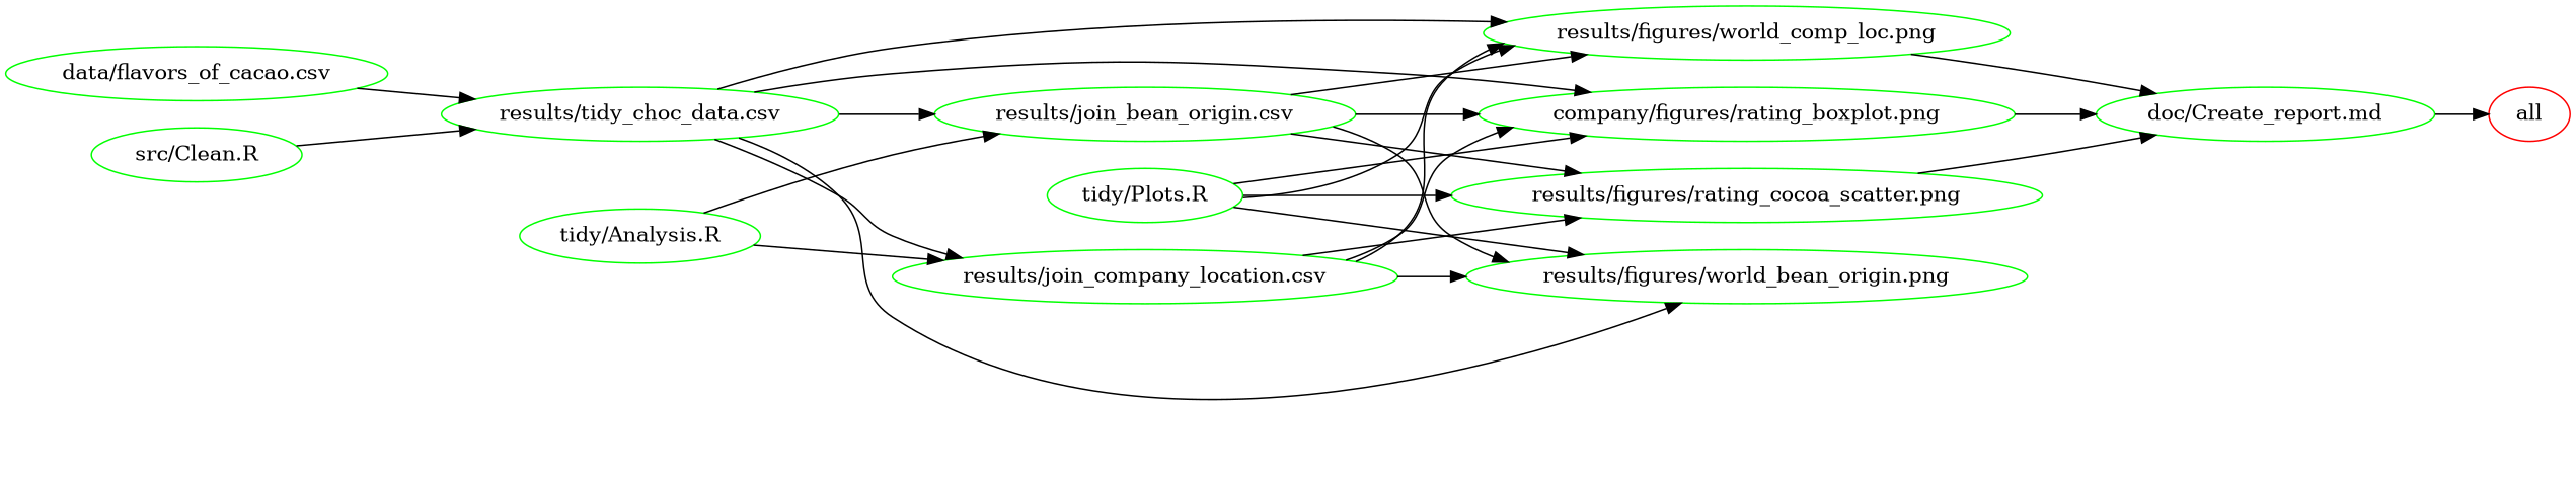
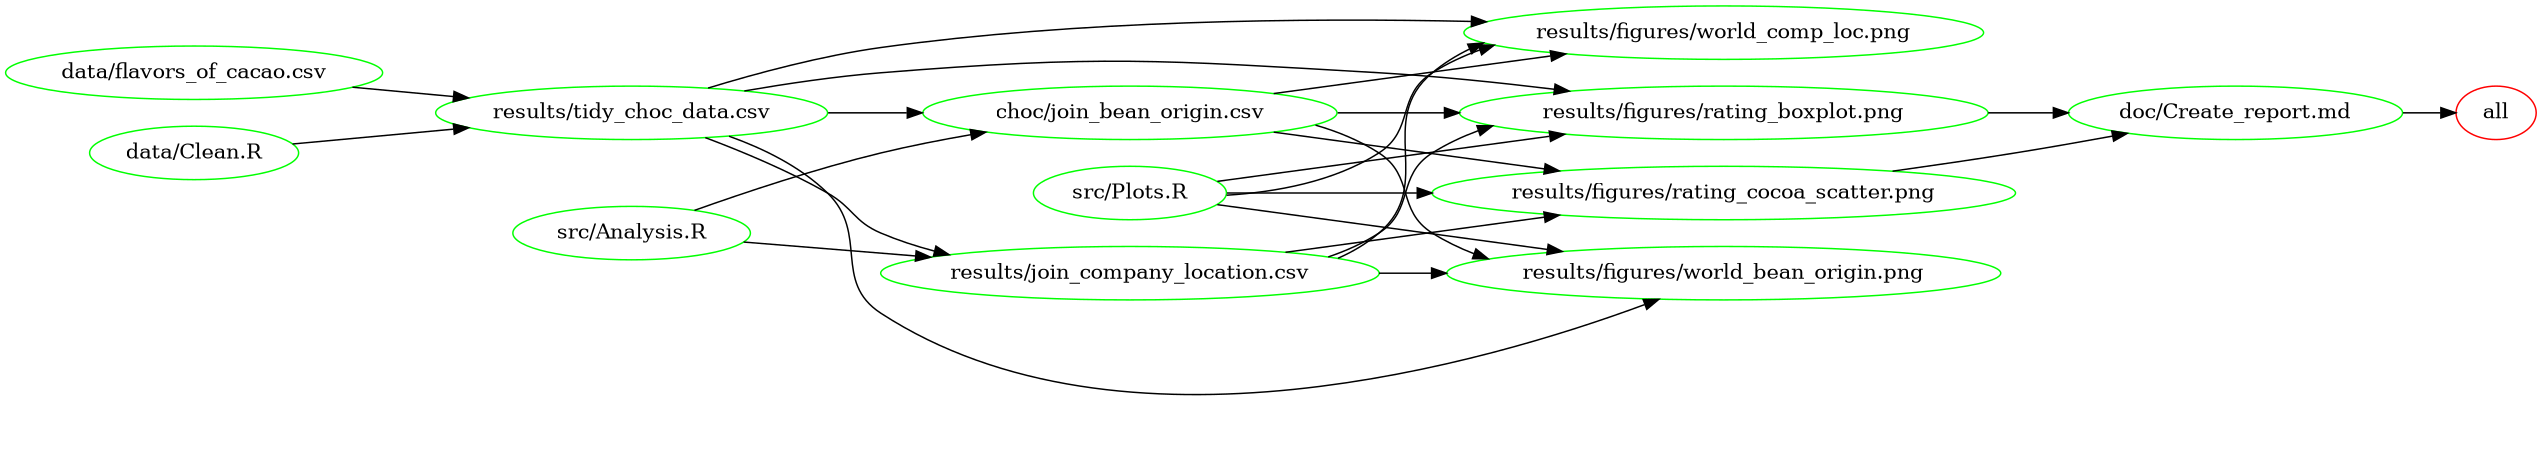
  digraph {
    rankdir=LR
    node [color=green]
    n1 [color=red label=all]
    n2 [label="data/flavors_of_cacao.csv"]
    n3 [label="results/tidy_choc_data.csv"]
-   n4 [label="company/figures/rating_boxplot.png"]
+   n4 [label="results/figures/rating_boxplot.png"]
    n5 [label="results/figures/world_bean_origin.png"]
    n6 [label="results/figures/world_comp_loc.png"]
-   n7 [label="results/join_bean_origin.csv"]
+   n7 [label="choc/join_bean_origin.csv"]
    n8 [label="results/join_company_location.csv"]
    n9 [label="doc/Create_report.md"]
    n10 [label="results/figures/rating_cocoa_scatter.png"]
-   n11 [label="tidy/Analysis.R"]
-   n12 [label="src/Clean.R"]
-   n13 [label="tidy/Plots.R"]
+   n11 [label="src/Analysis.R"]
+   n12 [label="data/Clean.R"]
+   n13 [label="src/Plots.R"]
    n2 -> n3
    n3 -> n4
    n3 -> n5
    n3 -> n6
    n3 -> n7
    n3 -> n8
    n4 -> n9
-   n6 -> n9
    n7 -> n4
    n7 -> n5
    n7 -> n6
    n7 -> n10
    n8 -> n4
    n8 -> n5
    n8 -> n6
    n8 -> n10
    n9 -> n1
    n10 -> n9
    n11 -> n7
    n11 -> n8
    n12 -> n3
    n13 -> n4
    n13 -> n5
    n13 -> n6
    n13 -> n10
  }
